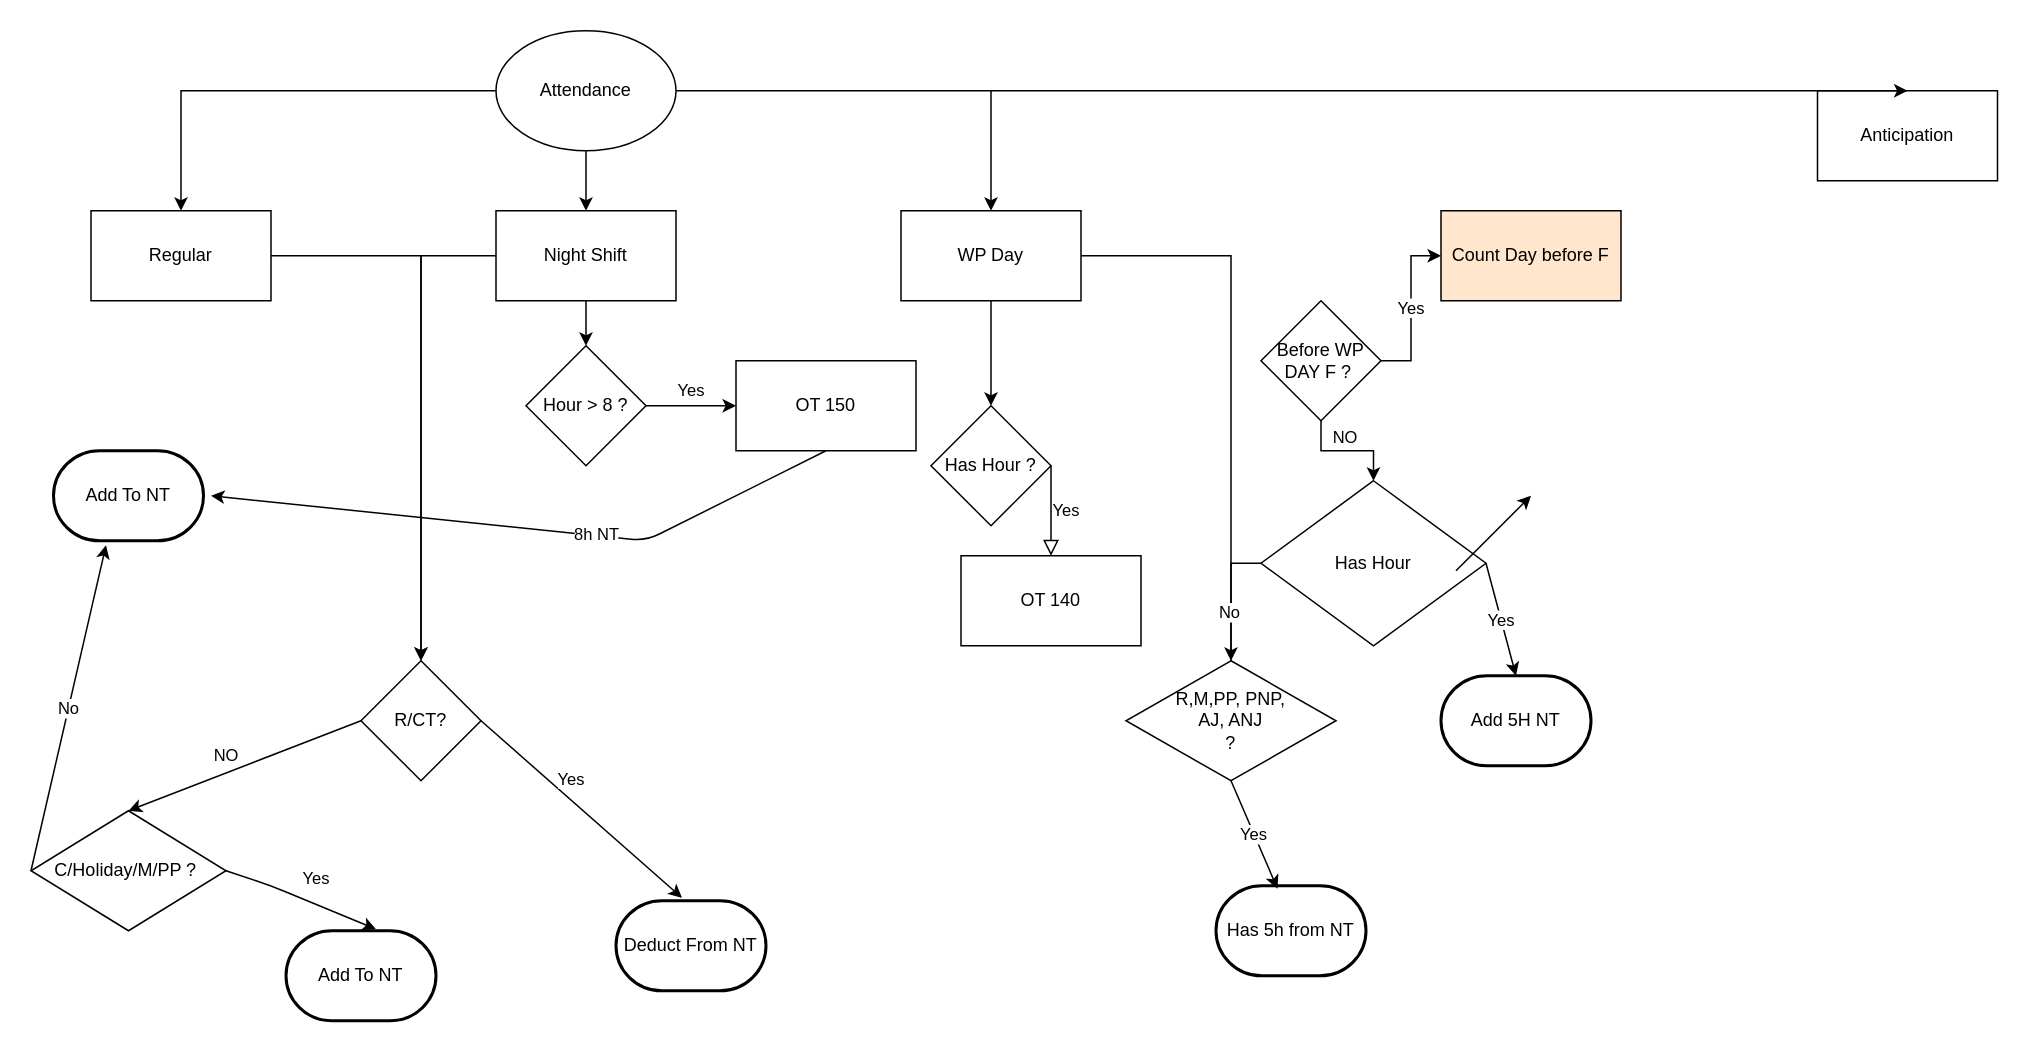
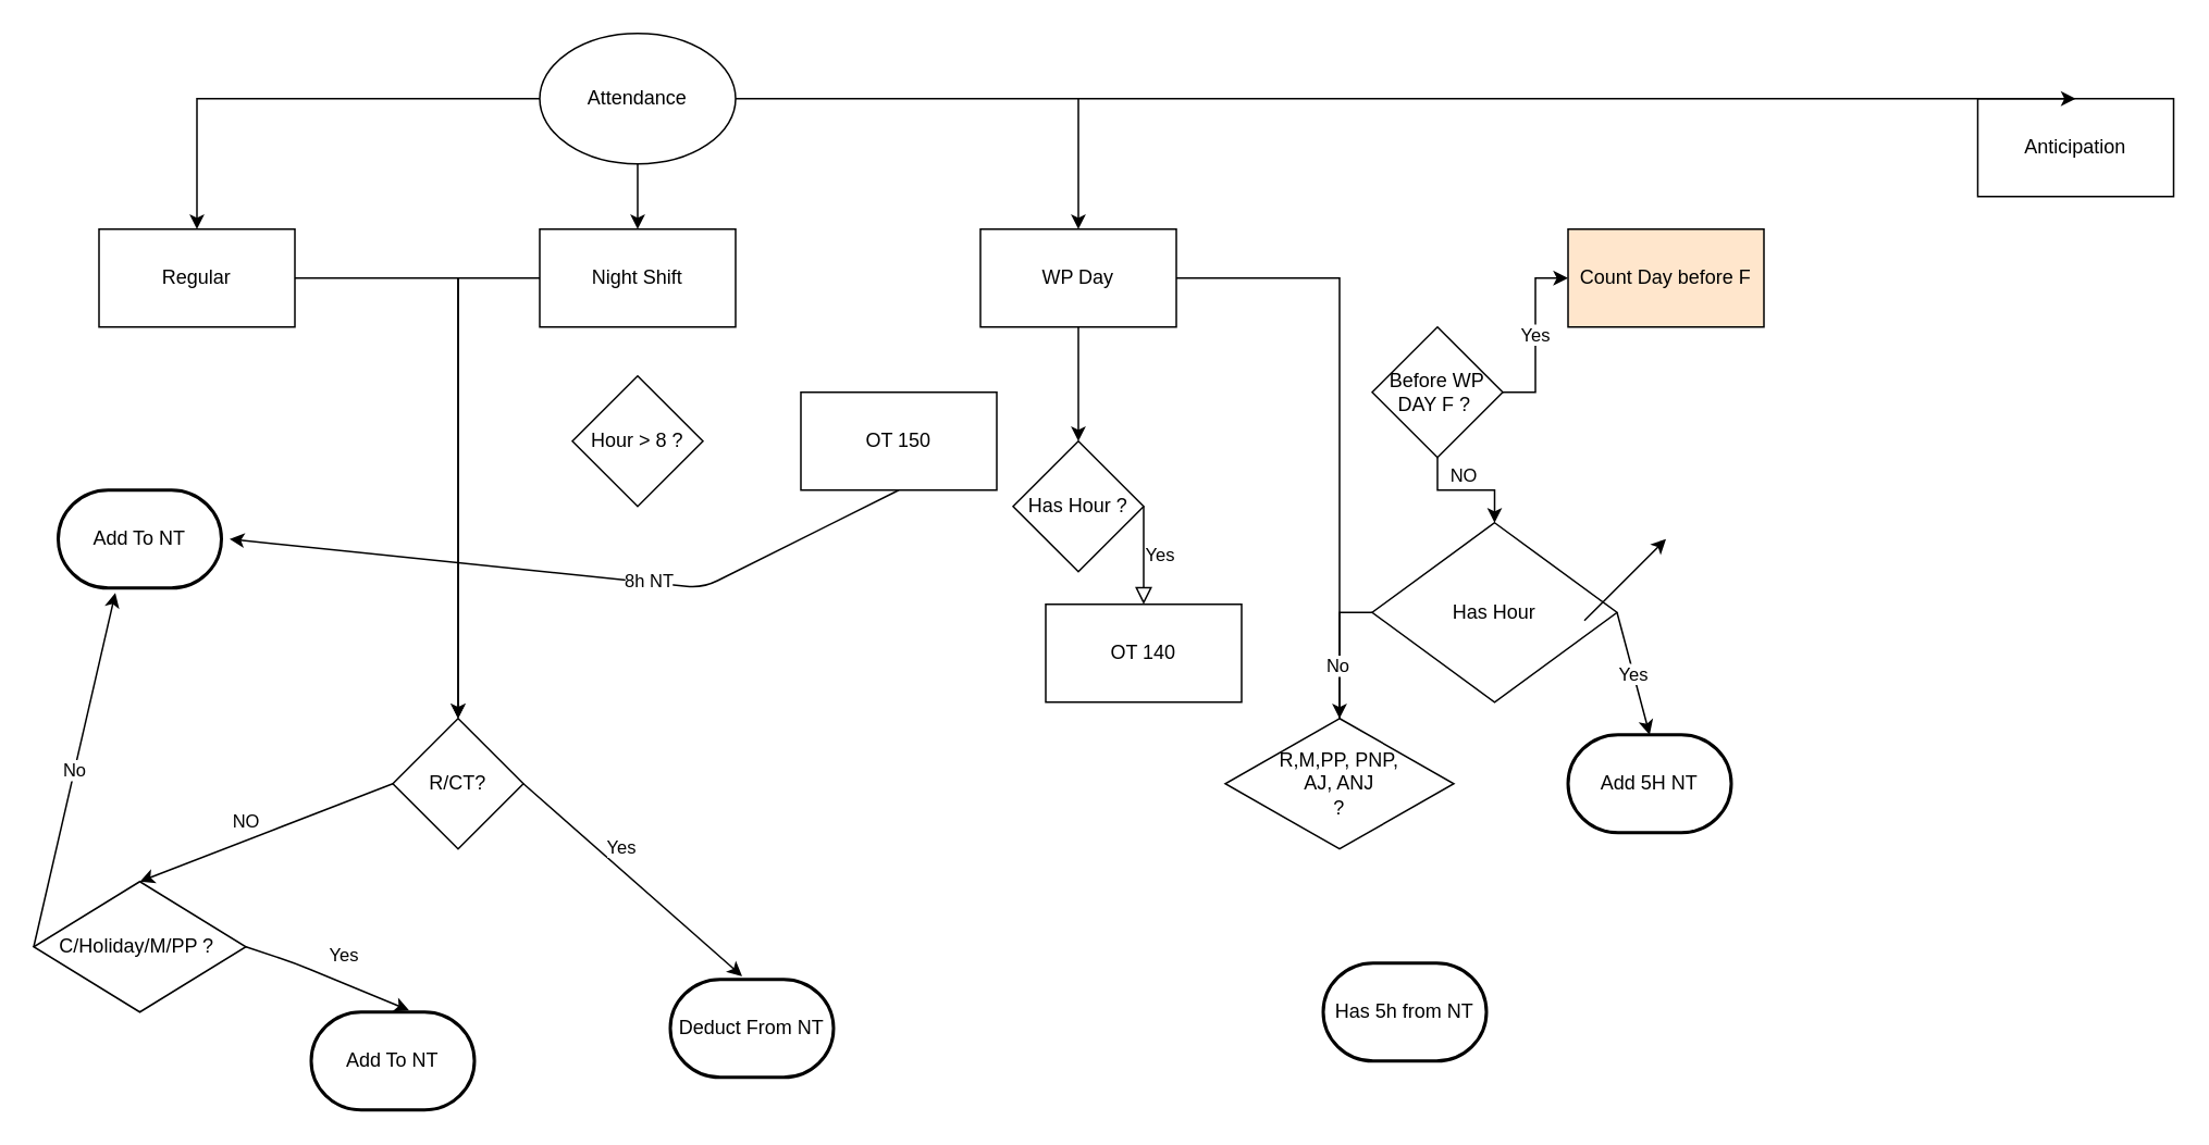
  <mxCell id="0" />
  <mxCell id="1" parent="0" />
  <mxCell id="2" value="" style="edgeStyle=orthogonalEdgeStyle;rounded=0;orthogonalLoop=1;jettySize=auto;html=1;" edge="1" parent="1" source="5" target="7"><mxGeometry relative="1" as="geometry" /></mxCell>
  <mxCell id="3" value="" style="edgeStyle=orthogonalEdgeStyle;rounded=0;orthogonalLoop=1;jettySize=auto;html=1;" edge="1" parent="1" source="5" target="10"><mxGeometry relative="1" as="geometry" /></mxCell>
  <mxCell id="4" value="" style="edgeStyle=orthogonalEdgeStyle;rounded=0;orthogonalLoop=1;jettySize=auto;html=1;" edge="1" parent="1" source="5" target="13"><mxGeometry relative="1" as="geometry" /></mxCell>
  <mxCell id="5" value="Attendance" style="ellipse;whiteSpace=wrap;html=1;" vertex="1" parent="1"><mxGeometry x="330" y="20" width="120" height="80" as="geometry" /></mxCell>
  <mxCell id="6" value="" style="edgeStyle=orthogonalEdgeStyle;rounded=0;sketch=0;orthogonalLoop=1;jettySize=auto;html=1;" edge="1" parent="1" source="7" target="17"><mxGeometry relative="1" as="geometry" /></mxCell>
  <mxCell id="7" value="Regular" style="whiteSpace=wrap;html=1;" vertex="1" parent="1"><mxGeometry x="60" y="140" width="120" height="60" as="geometry" /></mxCell>
  <mxCell id="8" value="" style="edgeStyle=orthogonalEdgeStyle;rounded=0;orthogonalLoop=1;jettySize=auto;html=1;" edge="1" parent="1" source="10" target="14"><mxGeometry relative="1" as="geometry" /></mxCell>
  <mxCell id="9" value="" style="edgeStyle=orthogonalEdgeStyle;rounded=0;sketch=0;orthogonalLoop=1;jettySize=auto;html=1;" edge="1" parent="1" source="10" target="38"><mxGeometry relative="1" as="geometry" /></mxCell>
  <mxCell id="10" value="WP Day" style="whiteSpace=wrap;html=1;" vertex="1" parent="1"><mxGeometry x="600" y="140" width="120" height="60" as="geometry" /></mxCell>
  <mxCell id="11" value="" style="edgeStyle=orthogonalEdgeStyle;rounded=0;sketch=0;orthogonalLoop=1;jettySize=auto;html=1;" edge="1" parent="1" source="13" target="17"><mxGeometry relative="1" as="geometry"><mxPoint x="250" y="200" as="targetPoint" /></mxGeometry></mxCell>
- <mxCell id="12" value="" style="edgeStyle=orthogonalEdgeStyle;rounded=0;sketch=0;orthogonalLoop=1;jettySize=auto;html=1;" edge="1" parent="1" source="13" target="26"><mxGeometry relative="1" as="geometry" /></mxCell>
  <mxCell id="13" value="Night Shift" style="whiteSpace=wrap;html=1;" vertex="1" parent="1"><mxGeometry x="330" y="140" width="120" height="60" as="geometry" /></mxCell>
  <mxCell id="14" value="Has Hour ?" style="rhombus;whiteSpace=wrap;html=1;" vertex="1" parent="1"><mxGeometry x="620" y="270" width="80" height="80" as="geometry" /></mxCell>
  <mxCell id="15" value="OT 140" style="whiteSpace=wrap;html=1;" vertex="1" parent="1"><mxGeometry x="640" y="370" width="120" height="60" as="geometry" /></mxCell>
  <mxCell id="16" value="Yes" style="edgeStyle=orthogonalEdgeStyle;rounded=0;html=1;jettySize=auto;orthogonalLoop=1;fontSize=11;endArrow=block;endFill=0;endSize=8;strokeWidth=1;shadow=0;labelBackgroundColor=none;exitX=1;exitY=0.5;exitDx=0;exitDy=0;" edge="1" parent="1" source="14" target="15"><mxGeometry y="10" relative="1" as="geometry"><mxPoint as="offset" /><mxPoint x="330" y="310" as="sourcePoint" /><mxPoint x="430" y="310" as="targetPoint" /><Array as="points"><mxPoint x="700" y="380" /><mxPoint x="700" y="380" /></Array></mxGeometry></mxCell>
  <mxCell id="17" value="R/CT?" style="rhombus;whiteSpace=wrap;html=1;" vertex="1" parent="1"><mxGeometry x="240" y="440" width="80" height="80" as="geometry" /></mxCell>
  <mxCell id="18" value="Yes&lt;br&gt;" style="endArrow=classic;html=1;exitX=1;exitY=0.5;exitDx=0;exitDy=0;entryX=0.44;entryY=-0.033;entryDx=0;entryDy=0;entryPerimeter=0;" edge="1" parent="1" source="17" target="19"><mxGeometry x="-0.2" y="10" width="50" height="50" relative="1" as="geometry"><mxPoint x="310" y="290" as="sourcePoint" /><mxPoint x="340" y="250" as="targetPoint" /><Array as="points" /><mxPoint as="offset" /></mxGeometry></mxCell>
  <mxCell id="19" value="Deduct From NT&lt;br&gt;" style="strokeWidth=2;html=1;shape=mxgraph.flowchart.terminator;whiteSpace=wrap;" vertex="1" parent="1"><mxGeometry x="410" y="600" width="100" height="60" as="geometry" /></mxCell>
  <mxCell id="20" value="C/Holiday/M/PP ?&amp;nbsp;&lt;br&gt;" style="rhombus;whiteSpace=wrap;html=1;" vertex="1" parent="1"><mxGeometry x="20" y="540" width="130" height="80" as="geometry" /></mxCell>
  <mxCell id="21" value="NO&lt;br&gt;" style="endArrow=classic;html=1;entryX=0.5;entryY=0;entryDx=0;entryDy=0;exitX=0;exitY=0.5;exitDx=0;exitDy=0;" edge="1" parent="1" source="17" target="20"><mxGeometry x="0.103" y="-11" width="50" height="50" relative="1" as="geometry"><mxPoint x="190" y="230" as="sourcePoint" /><mxPoint x="180" y="300" as="targetPoint" /><mxPoint as="offset" /></mxGeometry></mxCell>
  <mxCell id="22" value="Add To NT&lt;br&gt;" style="strokeWidth=2;html=1;shape=mxgraph.flowchart.terminator;whiteSpace=wrap;" vertex="1" parent="1"><mxGeometry x="190" y="620" width="100" height="60" as="geometry" /></mxCell>
  <mxCell id="23" value="" style="endArrow=classic;html=1;entryX=0.6;entryY=-0.017;entryDx=0;entryDy=0;entryPerimeter=0;exitX=1;exitY=0.5;exitDx=0;exitDy=0;" edge="1" parent="1" source="20" target="22"><mxGeometry width="50" height="50" relative="1" as="geometry"><mxPoint x="300" y="360" as="sourcePoint" /><mxPoint x="350" y="310" as="targetPoint" /><Array as="points"><mxPoint x="180" y="590" /></Array></mxGeometry></mxCell>
  <mxCell id="24" value="Yes" style="edgeLabel;html=1;align=center;verticalAlign=middle;resizable=0;points=[];" vertex="1" connectable="0" parent="23"><mxGeometry x="-0.03" y="1" relative="1" as="geometry"><mxPoint x="10" y="-12" as="offset" /></mxGeometry></mxCell>
- <mxCell id="25" value="Yes&lt;br&gt;" style="edgeStyle=orthogonalEdgeStyle;rounded=0;sketch=0;orthogonalLoop=1;jettySize=auto;html=1;" edge="1" parent="1" source="26" target="27"><mxGeometry y="10" relative="1" as="geometry"><mxPoint as="offset" /></mxGeometry></mxCell>
  <mxCell id="26" value="Hour &amp;gt; 8 ?" style="rhombus;whiteSpace=wrap;html=1;" vertex="1" parent="1"><mxGeometry x="350" y="230" width="80" height="80" as="geometry" /></mxCell>
  <mxCell id="27" value="OT 150" style="whiteSpace=wrap;html=1;" vertex="1" parent="1"><mxGeometry x="490" y="240" width="120" height="60" as="geometry" /></mxCell>
  <mxCell id="28" value="Yes&lt;br&gt;" style="edgeStyle=orthogonalEdgeStyle;rounded=0;sketch=0;orthogonalLoop=1;jettySize=auto;html=1;" edge="1" parent="1" source="31" target="32"><mxGeometry relative="1" as="geometry" /></mxCell>
  <mxCell id="29" value="" style="edgeStyle=orthogonalEdgeStyle;rounded=0;sketch=0;orthogonalLoop=1;jettySize=auto;html=1;entryX=0.5;entryY=0;entryDx=0;entryDy=0;" edge="1" parent="1" source="31" target="35"><mxGeometry relative="1" as="geometry" /></mxCell>
  <mxCell id="30" value="NO&lt;br&gt;" style="edgeLabel;html=1;align=center;verticalAlign=middle;resizable=0;points=[];" vertex="1" connectable="0" parent="29"><mxGeometry x="-0.075" relative="1" as="geometry"><mxPoint y="-10" as="offset" /></mxGeometry></mxCell>
  <mxCell id="31" value="Before WP DAY F ?&amp;nbsp;" style="rhombus;whiteSpace=wrap;html=1;" vertex="1" parent="1"><mxGeometry x="840" y="200" width="80" height="80" as="geometry" /></mxCell>
  <mxCell id="32" value="Count Day before F" style="whiteSpace=wrap;html=1;fillColor=#ffe6cc;" vertex="1" parent="1"><mxGeometry x="960" y="140" width="120" height="60" as="geometry" /></mxCell>
  <mxCell id="33" value="" style="edgeStyle=orthogonalEdgeStyle;rounded=0;sketch=0;orthogonalLoop=1;jettySize=auto;html=1;" edge="1" parent="1" source="35"><mxGeometry relative="1" as="geometry"><mxPoint x="820" y="440" as="targetPoint" /></mxGeometry></mxCell>
  <mxCell id="34" value="No&lt;br&gt;" style="edgeLabel;html=1;align=center;verticalAlign=middle;resizable=0;points=[];" vertex="1" connectable="0" parent="33"><mxGeometry x="-0.012" y="-2" relative="1" as="geometry"><mxPoint as="offset" /></mxGeometry></mxCell>
  <mxCell id="35" value="Has Hour" style="rhombus;whiteSpace=wrap;html=1;" vertex="1" parent="1"><mxGeometry x="840" y="320" width="150" height="110" as="geometry" /></mxCell>
  <mxCell id="36" value="Add 5H NT" style="strokeWidth=2;html=1;shape=mxgraph.flowchart.terminator;whiteSpace=wrap;" vertex="1" parent="1"><mxGeometry x="960" y="450" width="100" height="60" as="geometry" /></mxCell>
  <mxCell id="37" value="Yes&lt;br&gt;" style="endArrow=classic;html=1;exitX=1;exitY=0.5;exitDx=0;exitDy=0;entryX=0.5;entryY=0;entryDx=0;entryDy=0;entryPerimeter=0;" edge="1" parent="1" source="35" target="36"><mxGeometry width="50" height="50" relative="1" as="geometry"><mxPoint x="990" y="410" as="sourcePoint" /><mxPoint x="1040" y="360" as="targetPoint" /></mxGeometry></mxCell>
  <mxCell id="38" value="&lt;span&gt;R,M,PP, PNP,&lt;/span&gt;&lt;br&gt;&lt;span&gt;AJ, ANJ&lt;/span&gt;&lt;br&gt;&lt;span&gt;?&lt;/span&gt;" style="rhombus;whiteSpace=wrap;html=1;" vertex="1" parent="1"><mxGeometry x="750" y="440" width="140" height="80" as="geometry" /></mxCell>
  <mxCell id="39" value="Has 5h from NT" style="strokeWidth=2;html=1;shape=mxgraph.flowchart.terminator;whiteSpace=wrap;" vertex="1" parent="1"><mxGeometry x="810" y="590" width="100" height="60" as="geometry" /></mxCell>
- <mxCell id="40" value="Yes" style="endArrow=classic;html=1;exitX=0.5;exitY=1;exitDx=0;exitDy=0;entryX=0.41;entryY=0.033;entryDx=0;entryDy=0;entryPerimeter=0;" edge="1" parent="1" source="38" target="39"><mxGeometry width="50" height="50" relative="1" as="geometry"><mxPoint x="990" y="620" as="sourcePoint" /><mxPoint x="1040" y="570" as="targetPoint" /></mxGeometry></mxCell>
  <mxCell id="41" value="&lt;span&gt;Add To NT&lt;/span&gt;" style="strokeWidth=2;html=1;shape=mxgraph.flowchart.terminator;whiteSpace=wrap;" vertex="1" parent="1"><mxGeometry x="35" y="300" width="100" height="60" as="geometry" /></mxCell>
  <mxCell id="42" value="No" style="endArrow=classic;html=1;entryX=0.35;entryY=1.05;entryDx=0;entryDy=0;entryPerimeter=0;exitX=0;exitY=0.5;exitDx=0;exitDy=0;" edge="1" parent="1" source="20" target="41"><mxGeometry width="50" height="50" relative="1" as="geometry"><mxPoint x="10" y="590" as="sourcePoint" /><mxPoint x="90" y="430" as="targetPoint" /></mxGeometry></mxCell>
  <mxCell id="43" value="" style="endArrow=classic;html=1;exitX=0.5;exitY=1;exitDx=0;exitDy=0;" edge="1" parent="1" source="27"><mxGeometry width="50" height="50" relative="1" as="geometry"><mxPoint x="390" y="380" as="sourcePoint" /><mxPoint x="140" y="330" as="targetPoint" /><Array as="points"><mxPoint x="430" y="360" /></Array></mxGeometry></mxCell>
  <mxCell id="44" value="8h NT" style="edgeLabel;html=1;align=center;verticalAlign=middle;resizable=0;points=[];" vertex="1" connectable="0" parent="43"><mxGeometry x="-0.209" relative="1" as="geometry"><mxPoint y="-1" as="offset" /></mxGeometry></mxCell>
  <mxCell id="45" value="Anticipation" style="rounded=0;whiteSpace=wrap;html=1;" vertex="1" parent="1"><mxGeometry x="1211" y="60" width="120" height="60" as="geometry" /></mxCell>
  <mxCell id="46" value="" style="endArrow=classic;html=1;" edge="1" parent="1"><mxGeometry width="50" height="50" relative="1" as="geometry"><mxPoint x="970" y="380" as="sourcePoint" /><mxPoint x="1020" y="330" as="targetPoint" /></mxGeometry></mxCell>
  <mxCell id="47" value="" style="endArrow=classic;html=1;entryX=0.5;entryY=0;entryDx=0;entryDy=0;" edge="1" parent="1" target="45"><mxGeometry width="50" height="50" relative="1" as="geometry"><mxPoint x="660" y="60" as="sourcePoint" /><mxPoint x="940" y="50" as="targetPoint" /></mxGeometry></mxCell>
